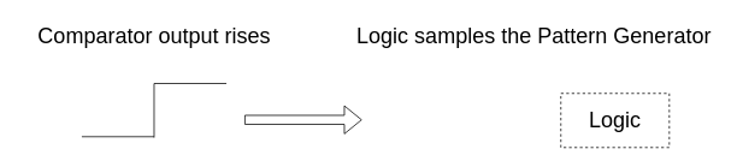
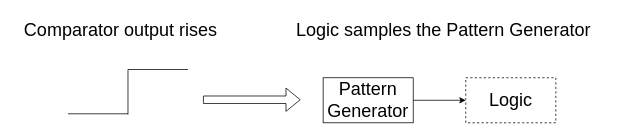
  <mxCell id="0" />
  <mxCell id="1" parent="0" />
  <mxCell id="2" value="" style="endArrow=none;html=1;rounded=0;" parent="1" edge="1"><mxGeometry width="50" height="50" relative="1" as="geometry"><mxPoint x="90" y="151" as="sourcePoint" /><mxPoint x="170" y="151" as="targetPoint" /></mxGeometry></mxCell>
  <mxCell id="3" value="" style="endArrow=none;html=1;rounded=0;" parent="1" edge="1"><mxGeometry width="50" height="50" relative="1" as="geometry"><mxPoint x="170" y="152" as="sourcePoint" /><mxPoint x="170" y="92" as="targetPoint" /></mxGeometry></mxCell>
  <mxCell id="4" value="" style="endArrow=none;html=1;rounded=0;" parent="1" edge="1"><mxGeometry width="50" height="50" relative="1" as="geometry"><mxPoint x="170" y="92" as="sourcePoint" /><mxPoint x="250" y="92" as="targetPoint" /></mxGeometry></mxCell>
- <mxCell id="5" value="&lt;font style=&quot;font-size: 24px;&quot;&gt;Comparator output rises&lt;/font&gt;" style="text;html=1;align=center;verticalAlign=middle;resizable=0;points=[];autosize=1;strokeColor=none;fillColor=none;" parent="1" vertex="1"><mxGeometry x="30" y="20" width="280" height="40" as="geometry" /></mxCell>
+ <mxCell id="5" value="&lt;font style=&quot;font-size: 24px;&quot;&gt;Comparator output rises&lt;/font&gt;" style="text;html=1;align=center;verticalAlign=middle;resizable=0;points=[];autosize=1;strokeColor=none;fillColor=none;" parent="1" vertex="1"><mxGeometry x="20" y="20" width="280" height="40" as="geometry" /></mxCell>
  <mxCell id="6" value="" style="shape=flexArrow;endArrow=classic;html=1;rounded=0;" parent="1" edge="1"><mxGeometry width="50" height="50" relative="1" as="geometry"><mxPoint x="270" y="132.29" as="sourcePoint" /><mxPoint x="400" y="132.29" as="targetPoint" /></mxGeometry></mxCell>
+ <mxCell id="7" value="&lt;font style=&quot;font-size: 24px;&quot;&gt;Pattern Generator&lt;/font&gt;" style="rounded=0;whiteSpace=wrap;html=1;" parent="1" vertex="1"><mxGeometry x="430" y="103" width="120" height="60" as="geometry" /></mxCell>
  <mxCell id="8" value="&lt;font style=&quot;font-size: 24px;&quot;&gt;Logic&lt;/font&gt;" style="rounded=0;whiteSpace=wrap;html=1;dashed=1;" parent="1" vertex="1"><mxGeometry x="620" y="103" width="120" height="60" as="geometry" /></mxCell>
+ <mxCell id="9" value="" style="endArrow=classic;html=1;rounded=0;entryX=0;entryY=0.5;entryDx=0;entryDy=0;exitX=1;exitY=0.5;exitDx=0;exitDy=0;" parent="1" source="7" target="8" edge="1"><mxGeometry width="50" height="50" relative="1" as="geometry"><mxPoint x="560" y="133" as="sourcePoint" /><mxPoint x="510" y="78" as="targetPoint" /></mxGeometry></mxCell>
  <mxCell id="10" value="&lt;font style=&quot;font-size: 24px;&quot;&gt;Logic samples the Pattern Generator&lt;/font&gt;" style="text;html=1;align=center;verticalAlign=middle;resizable=0;points=[];autosize=1;strokeColor=none;fillColor=none;" parent="1" vertex="1"><mxGeometry x="380" y="20" width="420" height="40" as="geometry" /></mxCell>
